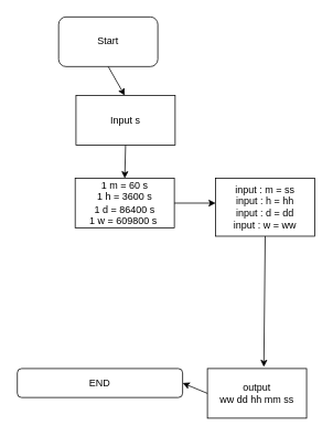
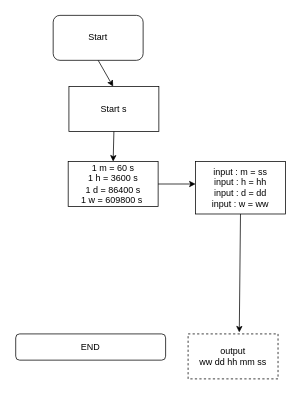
  <mxCell id="0" />
  <mxCell id="1" parent="0" />
  <mxCell id="2" value="Start" style="rounded=1;whiteSpace=wrap;html=1;" vertex="1" parent="1"><mxGeometry x="70" y="20" width="120" height="60" as="geometry" /></mxCell>
  <mxCell id="3" value="" style="endArrow=classic;html=1;exitX=0.5;exitY=1;exitDx=0;exitDy=0;" edge="1" parent="1" source="2"><mxGeometry width="50" height="50" relative="1" as="geometry"><mxPoint x="150" y="115" as="sourcePoint" /><mxPoint x="150" y="115" as="targetPoint" /></mxGeometry></mxCell>
- <mxCell id="4" value="Input s" style="rounded=0;whiteSpace=wrap;html=1;" vertex="1" parent="1"><mxGeometry x="91" y="115" width="120" height="60" as="geometry" /></mxCell>
+ <mxCell id="4" value="Start s" style="rounded=0;whiteSpace=wrap;html=1;" vertex="1" parent="1"><mxGeometry x="91" y="115" width="120" height="60" as="geometry" /></mxCell>
  <mxCell id="5" value="" style="endArrow=classic;html=1;exitX=0.5;exitY=1;exitDx=0;exitDy=0;" edge="1" parent="1" source="4"><mxGeometry width="50" height="50" relative="1" as="geometry"><mxPoint x="150" y="345" as="sourcePoint" /><mxPoint x="150" y="215" as="targetPoint" /></mxGeometry></mxCell>
  <mxCell id="6" value="1 m = 60 s&lt;br&gt;1 h = 3600 s&lt;br&gt;1 d = 86400 s&lt;br&gt;1 w = 609800 s&amp;nbsp;" style="rounded=0;whiteSpace=wrap;html=1;" vertex="1" parent="1"><mxGeometry x="90" y="215" width="120" height="60" as="geometry" /></mxCell>
- <mxCell id="7" value="output&lt;br&gt;ww dd hh mm ss" style="rounded=0;whiteSpace=wrap;html=1;" vertex="1" parent="1"><mxGeometry x="250" y="445" width="120" height="60" as="geometry" /></mxCell>
+ <mxCell id="7" value="output&lt;br&gt;ww dd hh mm ss" style="rounded=0;whiteSpace=wrap;html=1;dashed=1;" vertex="1" parent="1"><mxGeometry x="250" y="445" width="120" height="60" as="geometry" /></mxCell>
  <mxCell id="8" value="END" style="rounded=1;whiteSpace=wrap;html=1;" vertex="1" parent="1"><mxGeometry x="20" y="445" width="200" height="35" as="geometry" /></mxCell>
- <mxCell id="9" value="" style="endArrow=classic;html=1;exitX=0;exitY=0.5;exitDx=0;exitDy=0;entryX=1;entryY=0.5;entryDx=0;entryDy=0;" edge="1" parent="1" source="7" target="8"><mxGeometry width="50" height="50" relative="1" as="geometry"><mxPoint x="150" y="525" as="sourcePoint" /><mxPoint x="200" y="475" as="targetPoint" /></mxGeometry></mxCell>
  <mxCell id="10" value="" style="endArrow=classic;html=1;exitX=1;exitY=0.5;exitDx=0;exitDy=0;entryX=0;entryY=0.5;entryDx=0;entryDy=0;" edge="1" parent="1" source="6"><mxGeometry width="50" height="50" relative="1" as="geometry"><mxPoint x="140" y="405" as="sourcePoint" /><mxPoint x="260" y="245" as="targetPoint" /><Array as="points" /></mxGeometry></mxCell>
  <mxCell id="11" value="" style="endArrow=classic;html=1;exitX=0.5;exitY=1;exitDx=0;exitDy=0;entryX=0.569;entryY=-0.033;entryDx=0;entryDy=0;entryPerimeter=0;" edge="1" parent="1" target="7"><mxGeometry width="50" height="50" relative="1" as="geometry"><mxPoint x="320" y="275" as="sourcePoint" /><mxPoint x="190" y="355" as="targetPoint" /></mxGeometry></mxCell>
  <mxCell id="12" value="input : m = ss&lt;br&gt;input : h = hh&lt;br&gt;input : d = dd&lt;br&gt;input : w = ww" style="rounded=0;whiteSpace=wrap;html=1;" vertex="1" parent="1"><mxGeometry x="260" y="215" width="120" height="70" as="geometry" /></mxCell>
